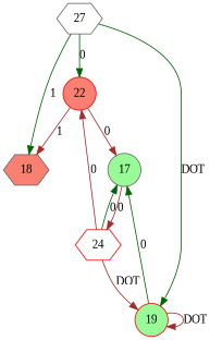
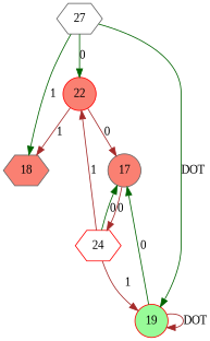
  digraph {
    fontname="Liberation Serif"
    node [color=gray40 fillcolor=white fontname="Liberation Serif" shape=hexagon style=filled]
    edge [color=brown fontname="Liberation Serif"]
    27
    22 [color=red fillcolor=salmon shape=circle]
    18 [fillcolor=salmon]
    19 [color=red fillcolor=palegreen shape=circle]
-   17 [fillcolor=palegreen shape=circle]
+   17 [fillcolor=salmon shape=circle]
    24 [color=red]
    27 -> 22 [color=darkgreen label=0]
    27 -> 18 [color=darkgreen label=1]
    27 -> 19 [color=darkgreen label=DOT]
    22 -> 18 [label=1]
    22 -> 17 [label=0]
    19 -> 19 [label=DOT]
    19 -> 17 [color=darkgreen label=0]
    17 -> 24 [label=0]
-   24 -> 22 [label=0]
-   24 -> 19 [label=DOT]
+   24 -> 22 [label=1]
+   24 -> 19 [label=1]
    24 -> 17 [color=darkgreen label=0]
  }
